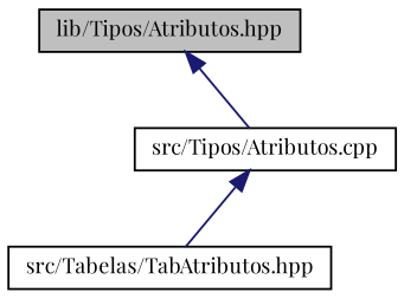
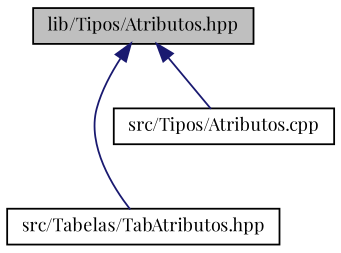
  digraph {
    fontname="Playfair Display"
    node [color=black fillcolor=white fontname="Playfair Display" fontsize=10 shape=record style=filled]
    edge [color=midnightblue dir=back fontname="Playfair Display" fontsize=10 labelfontname=Helvetica labelfontsize=10 style=solid]
    n1 [fillcolor=grey75 fontcolor=black height=0.2 label="lib/Tipos/Atributos.hpp" width=0.4]
    n2 [height=0.2 label="src/Tabelas/TabAtributos.hpp" width=0.4]
    n3 [height=0.2 label="src/Tipos/Atributos.cpp" width=0.4]
-   n3 -> n2
+   n1 -> n2
    n1 -> n3
  }
